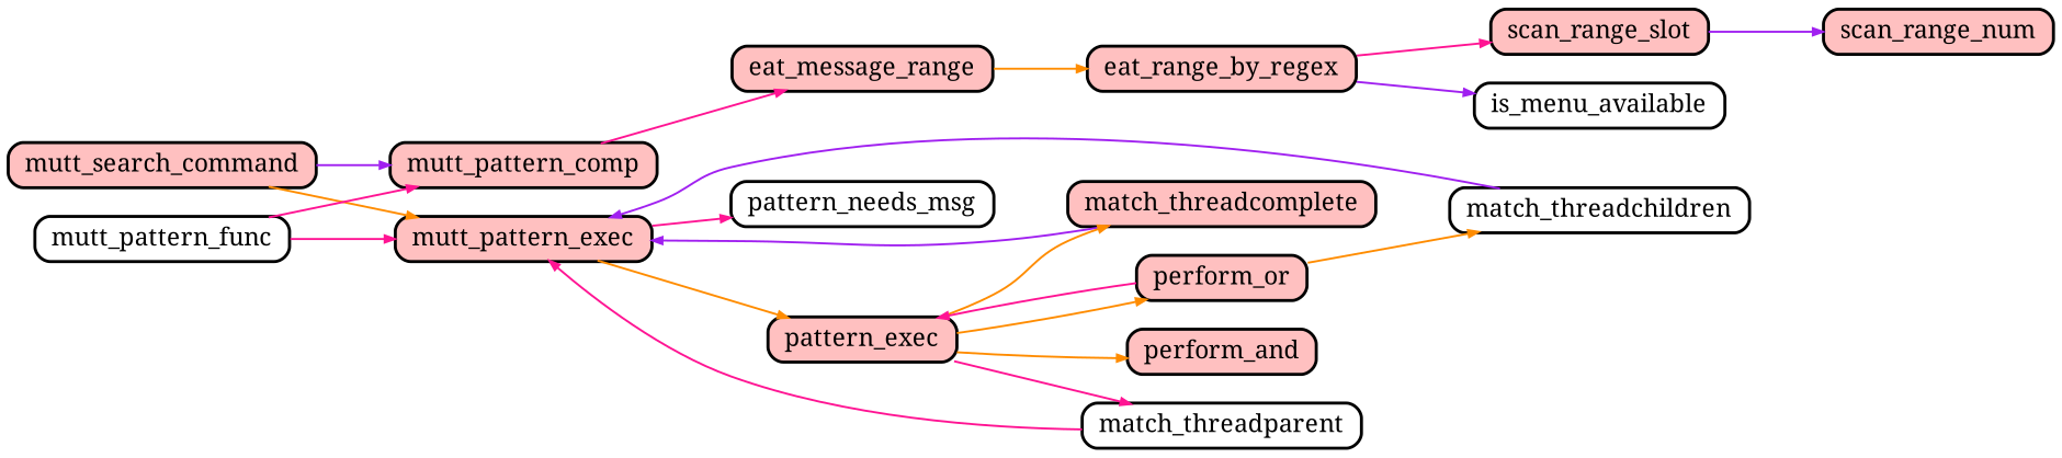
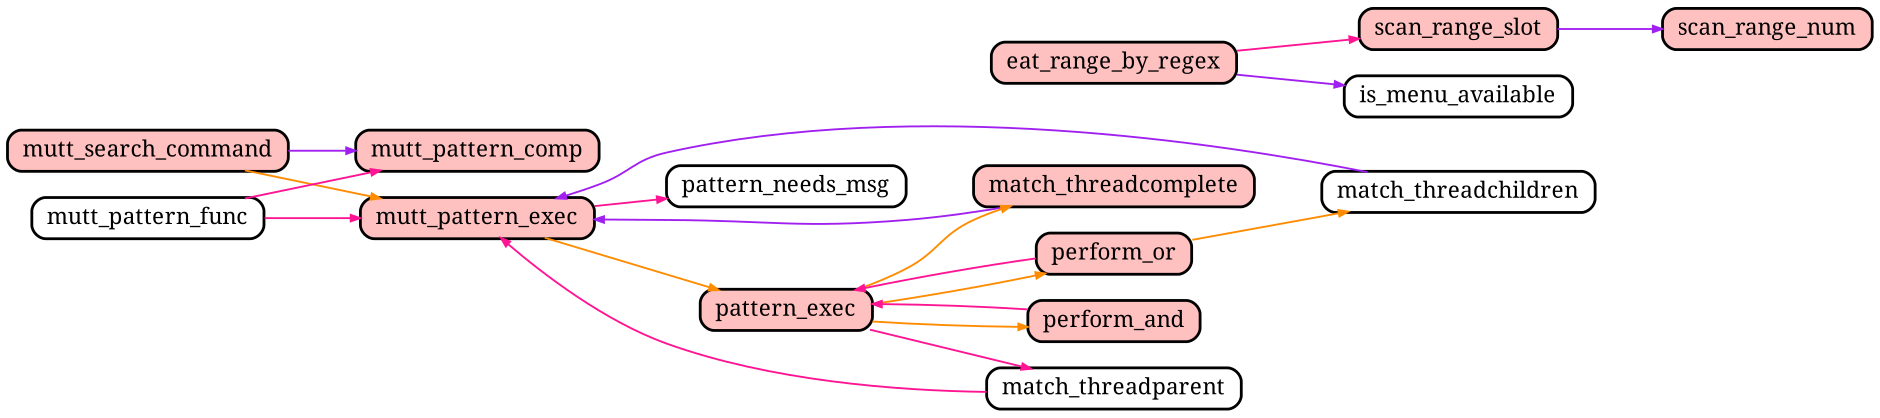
  digraph {
    compound=true
    fontname="Noto Serif"
    nodesep=0.2
    rankdir=LR
    ranksep=0.5
    node [color=black fillcolor="#ffc0c0" fontname="Noto Serif" fontsize=12 penwidth=1.5 shape=Mrecord style=filled]
    edge [arrowsize=0.5 color=deeppink fontname="Noto Serif" penwidth=1.0]
-   eat_message_range [height=0.2]
    eat_range_by_regex [height=0.2]
    scan_range_slot [height=0.2]
    is_menu_available [fillcolor="#ffffff" height=0.2]
    scan_range_num [height=0.2]
    match_threadcomplete [height=0.2]
    mutt_pattern_exec [height=0.2]
    pattern_exec [height=0.2]
    pattern_needs_msg [fillcolor="#ffffff" height=0.2]
    mutt_pattern_comp [height=0.2]
    perform_and [height=0.2]
    perform_or [height=0.2]
    match_threadparent [fillcolor="#ffffff" height=0.2]
    mutt_search_command [height=0.2]
    match_threadchildren [fillcolor="#ffffff" height=0.2]
    mutt_pattern_func [fillcolor="#ffffff" height=0.2]
-   eat_message_range -> eat_range_by_regex [color=darkorange]
    eat_range_by_regex -> scan_range_slot
    eat_range_by_regex -> is_menu_available [color=purple]
    scan_range_slot -> scan_range_num [color=purple]
    match_threadcomplete -> mutt_pattern_exec [color=purple]
    mutt_pattern_exec -> pattern_exec [color=darkorange]
    mutt_pattern_exec -> pattern_needs_msg
    pattern_exec -> match_threadcomplete [color=darkorange]
    pattern_exec -> perform_and [color=darkorange]
    pattern_exec -> perform_or [color=darkorange]
    pattern_exec -> match_threadparent
-   mutt_pattern_comp -> eat_message_range
+   perform_and -> pattern_exec
    perform_or -> pattern_exec
    perform_or -> match_threadchildren [color=darkorange]
    match_threadparent -> mutt_pattern_exec
    mutt_search_command -> mutt_pattern_exec [color=darkorange]
    mutt_search_command -> mutt_pattern_comp [color=purple]
    match_threadchildren -> mutt_pattern_exec [color=purple]
    mutt_pattern_func -> mutt_pattern_exec
    mutt_pattern_func -> mutt_pattern_comp
  }
